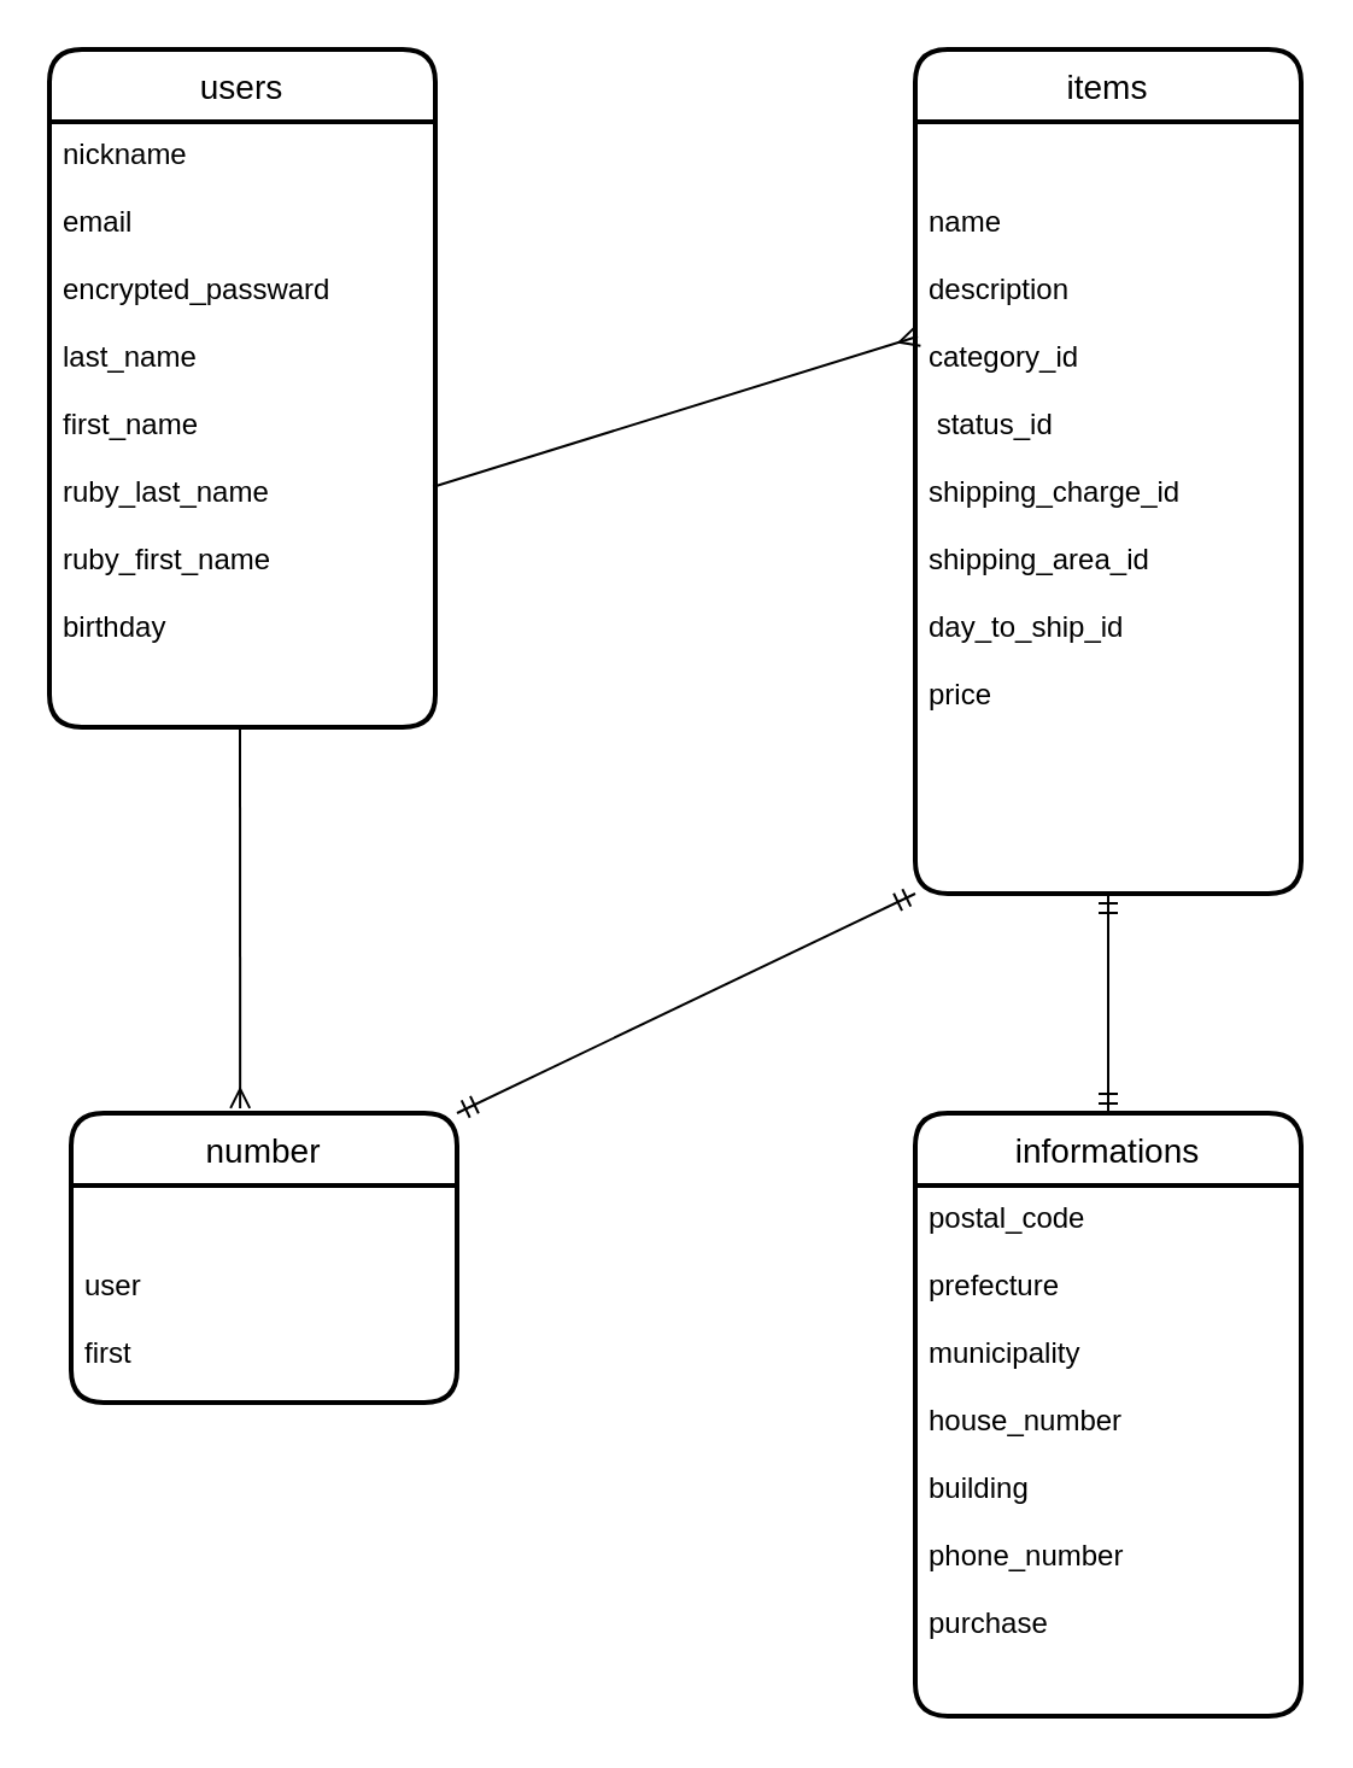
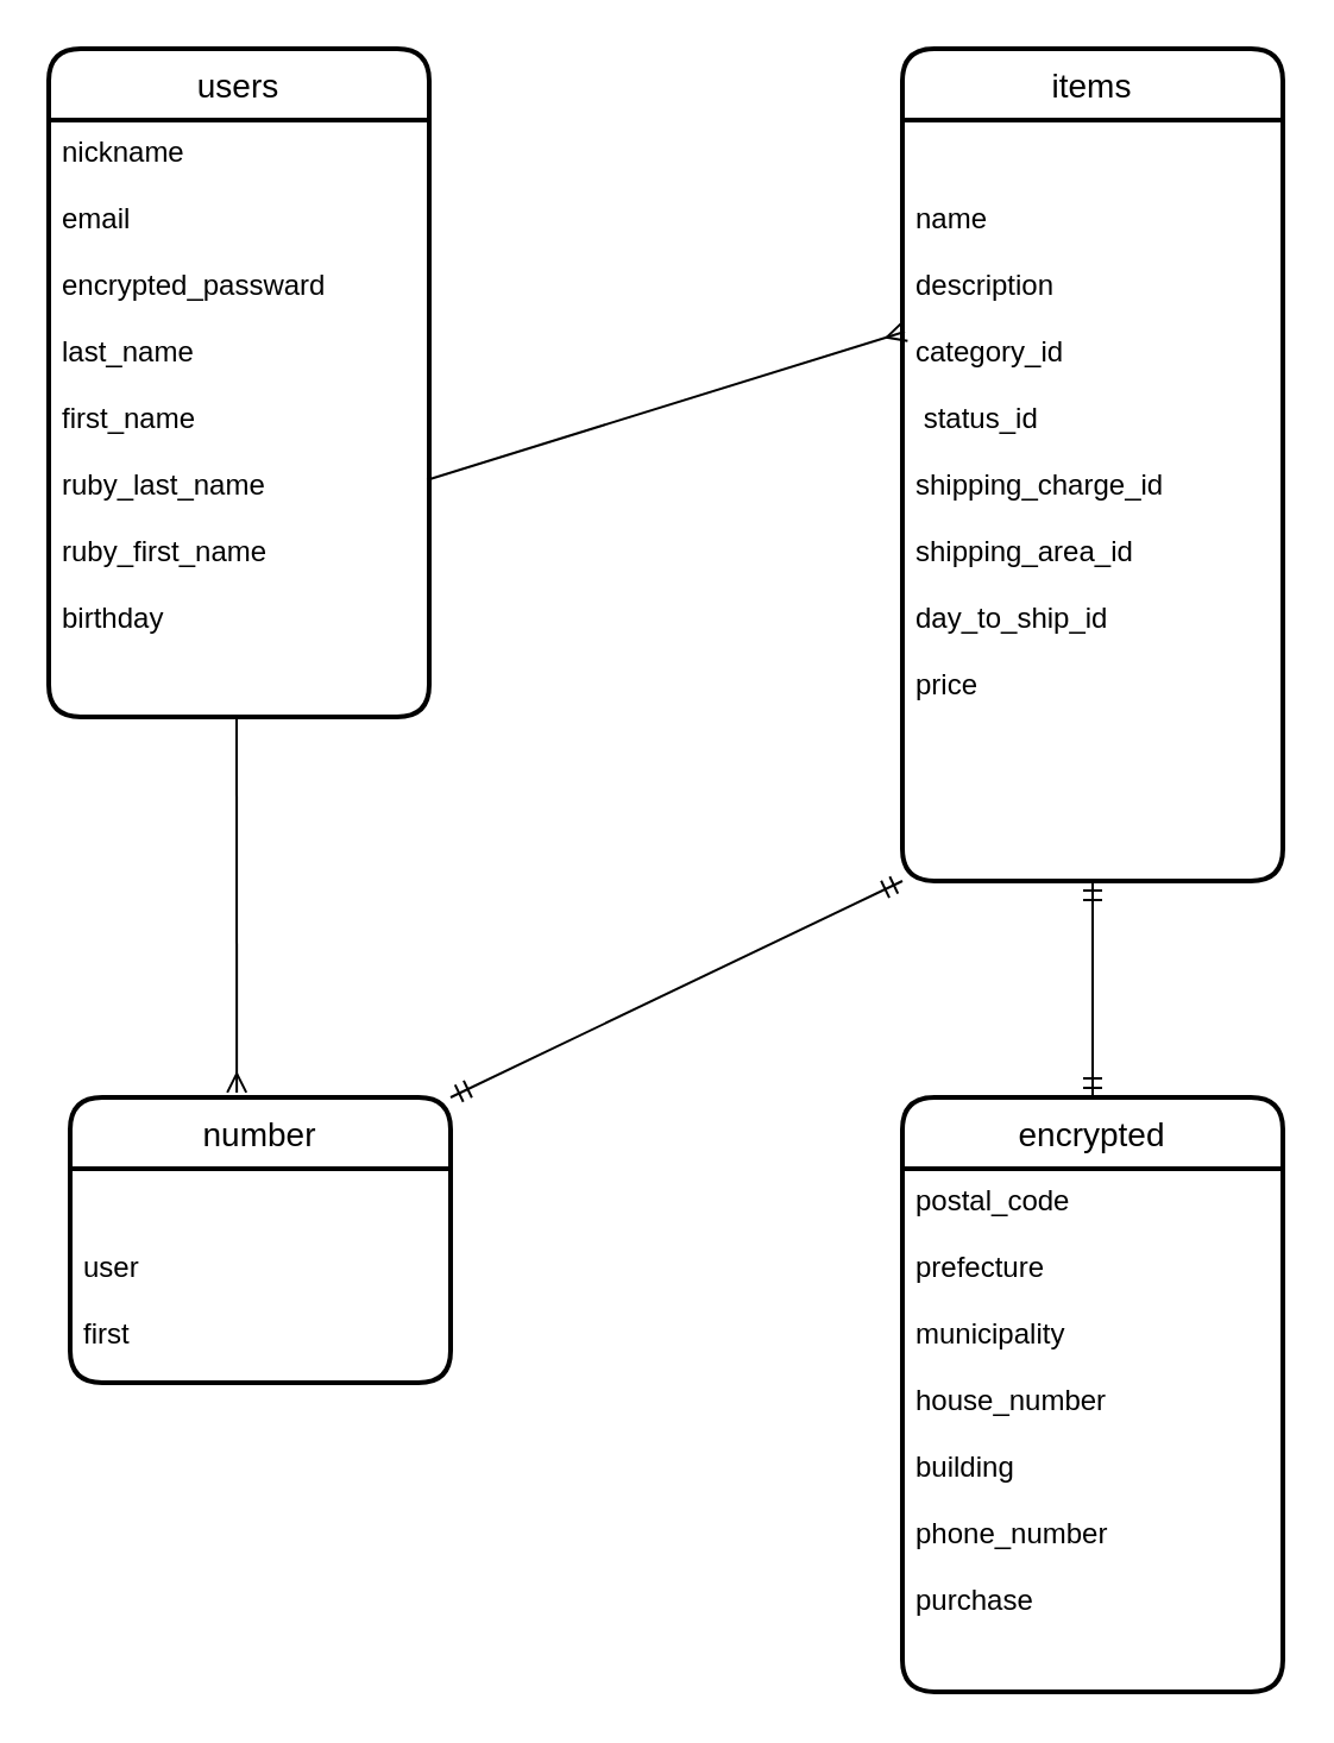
  <mxCell id="0" />
  <mxCell id="1" parent="0" />
  <mxCell id="2" value="users" style="swimlane;childLayout=stackLayout;horizontal=1;startSize=30;horizontalStack=0;rounded=1;fontSize=14;fontStyle=0;strokeWidth=2;resizeParent=0;resizeLast=1;shadow=0;dashed=0;align=center;" vertex="1" parent="1"><mxGeometry x="20" y="20" width="160" height="281" as="geometry" /></mxCell>
  <mxCell id="3" value="nickname&#10;&#10;email&#10;&#10;encrypted_passward&#10;&#10;last_name&#10;&#10;first_name&#10;&#10;ruby_last_name&#10;&#10;ruby_first_name&#10;&#10;birthday&#10;&#10;&#10;" style="align=left;strokeColor=none;fillColor=none;spacingLeft=4;fontSize=12;verticalAlign=top;resizable=0;rotatable=0;part=1;" vertex="1" parent="2"><mxGeometry y="30" width="160" height="251" as="geometry" /></mxCell>
  <mxCell id="4" value="items" style="swimlane;childLayout=stackLayout;horizontal=1;startSize=30;horizontalStack=0;rounded=1;fontSize=14;fontStyle=0;strokeWidth=2;resizeParent=0;resizeLast=1;shadow=0;dashed=0;align=center;" vertex="1" parent="1"><mxGeometry x="379" y="20" width="160" height="350" as="geometry" /></mxCell>
  <mxCell id="5" value="&#10;&#10;name&#10;&#10;description&#10;&#10;category_id&#10;&#10; status_id&#10;&#10;shipping_charge_id&#10;&#10;shipping_area_id&#10;&#10;day_to_ship_id&#10;&#10;price" style="align=left;strokeColor=none;fillColor=none;spacingLeft=4;fontSize=12;verticalAlign=top;resizable=0;rotatable=0;part=1;" vertex="1" parent="4"><mxGeometry y="30" width="160" height="320" as="geometry" /></mxCell>
  <mxCell id="6" value="number" style="swimlane;childLayout=stackLayout;horizontal=1;startSize=30;horizontalStack=0;rounded=1;fontSize=14;fontStyle=0;strokeWidth=2;resizeParent=0;resizeLast=1;shadow=0;dashed=0;align=center;" vertex="1" parent="1"><mxGeometry x="29" y="461" width="160" height="120" as="geometry" /></mxCell>
  <mxCell id="7" value="&#10;&#10;user&#10;&#10;first&#10;" style="align=left;strokeColor=none;fillColor=none;spacingLeft=4;fontSize=12;verticalAlign=top;resizable=0;rotatable=0;part=1;" vertex="1" parent="6"><mxGeometry y="30" width="160" height="90" as="geometry" /></mxCell>
- <mxCell id="8" value="informations" style="swimlane;childLayout=stackLayout;horizontal=1;startSize=30;horizontalStack=0;rounded=1;fontSize=14;fontStyle=0;strokeWidth=2;resizeParent=0;resizeLast=1;shadow=0;dashed=0;align=center;" vertex="1" parent="1"><mxGeometry x="379" y="461" width="160" height="250" as="geometry" /></mxCell>
+ <mxCell id="8" value="encrypted" style="swimlane;childLayout=stackLayout;horizontal=1;startSize=30;horizontalStack=0;rounded=1;fontSize=14;fontStyle=0;strokeWidth=2;resizeParent=0;resizeLast=1;shadow=0;dashed=0;align=center;" vertex="1" parent="1"><mxGeometry x="379" y="461" width="160" height="250" as="geometry" /></mxCell>
  <mxCell id="9" value="postal_code&#10;&#10;prefecture&#10;&#10;municipality&#10;&#10;house_number&#10;&#10;building&#10;&#10;phone_number&#10;&#10;purchase" style="align=left;strokeColor=none;fillColor=none;spacingLeft=4;fontSize=12;verticalAlign=top;resizable=0;rotatable=0;part=1;" vertex="1" parent="8"><mxGeometry y="30" width="160" height="220" as="geometry" /></mxCell>
  <mxCell id="10" value="" style="fontSize=12;html=1;endArrow=ERmany;exitX=0.994;exitY=0.603;exitDx=0;exitDy=0;exitPerimeter=0;" edge="1" parent="1" source="3"><mxGeometry width="100" height="100" relative="1" as="geometry"><mxPoint x="273" y="241" as="sourcePoint" /><mxPoint x="380" y="139" as="targetPoint" /></mxGeometry></mxCell>
  <mxCell id="11" value="" style="fontSize=12;html=1;endArrow=ERmandOne;startArrow=ERmandOne;entryX=0.5;entryY=1;entryDx=0;entryDy=0;exitX=0.5;exitY=0;exitDx=0;exitDy=0;" edge="1" parent="1" source="8" target="5"><mxGeometry width="100" height="100" relative="1" as="geometry"><mxPoint x="369" y="470" as="sourcePoint" /><mxPoint x="469" y="370" as="targetPoint" /></mxGeometry></mxCell>
  <mxCell id="12" value="" style="fontSize=12;html=1;endArrow=ERmandOne;startArrow=ERmandOne;entryX=0;entryY=1;entryDx=0;entryDy=0;" edge="1" parent="1" target="5"><mxGeometry width="100" height="100" relative="1" as="geometry"><mxPoint x="189" y="461" as="sourcePoint" /><mxPoint x="289" y="361" as="targetPoint" /></mxGeometry></mxCell>
  <mxCell id="13" value="" style="fontSize=12;html=1;endArrow=ERmany;entryX=0.438;entryY=-0.017;entryDx=0;entryDy=0;entryPerimeter=0;" edge="1" parent="1" target="6"><mxGeometry width="100" height="100" relative="1" as="geometry"><mxPoint x="99" y="301" as="sourcePoint" /><mxPoint x="169" y="316" as="targetPoint" /></mxGeometry></mxCell>
